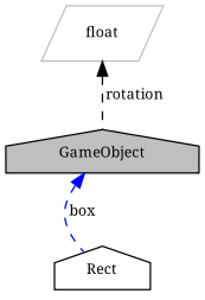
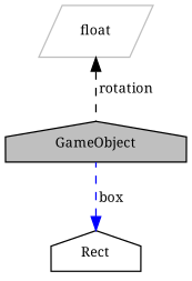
  digraph {
    fontname="Noto Serif"
    node [color=black fillcolor=white fontname="Noto Serif" fontsize=10 shape=house style=filled]
    edge [dir=back fontname="Noto Serif" fontsize=10 labelfontname=Helvetica labelfontsize=10 style=dashed]
    n1 [fillcolor=grey75 fontcolor=black height=0.2 label=GameObject width=0.4]
    n2 [height=0.2 label=Rect width=0.4]
    n3 [color=grey75 height=0.2 label=float shape=parallelogram width=0.4]
-   n1 -> n2 [color=blue label=" box"]
+   n2 -> n1 [color=blue label=" box"]
    n3 -> n1 [color=black label=" rotation"]
  }
